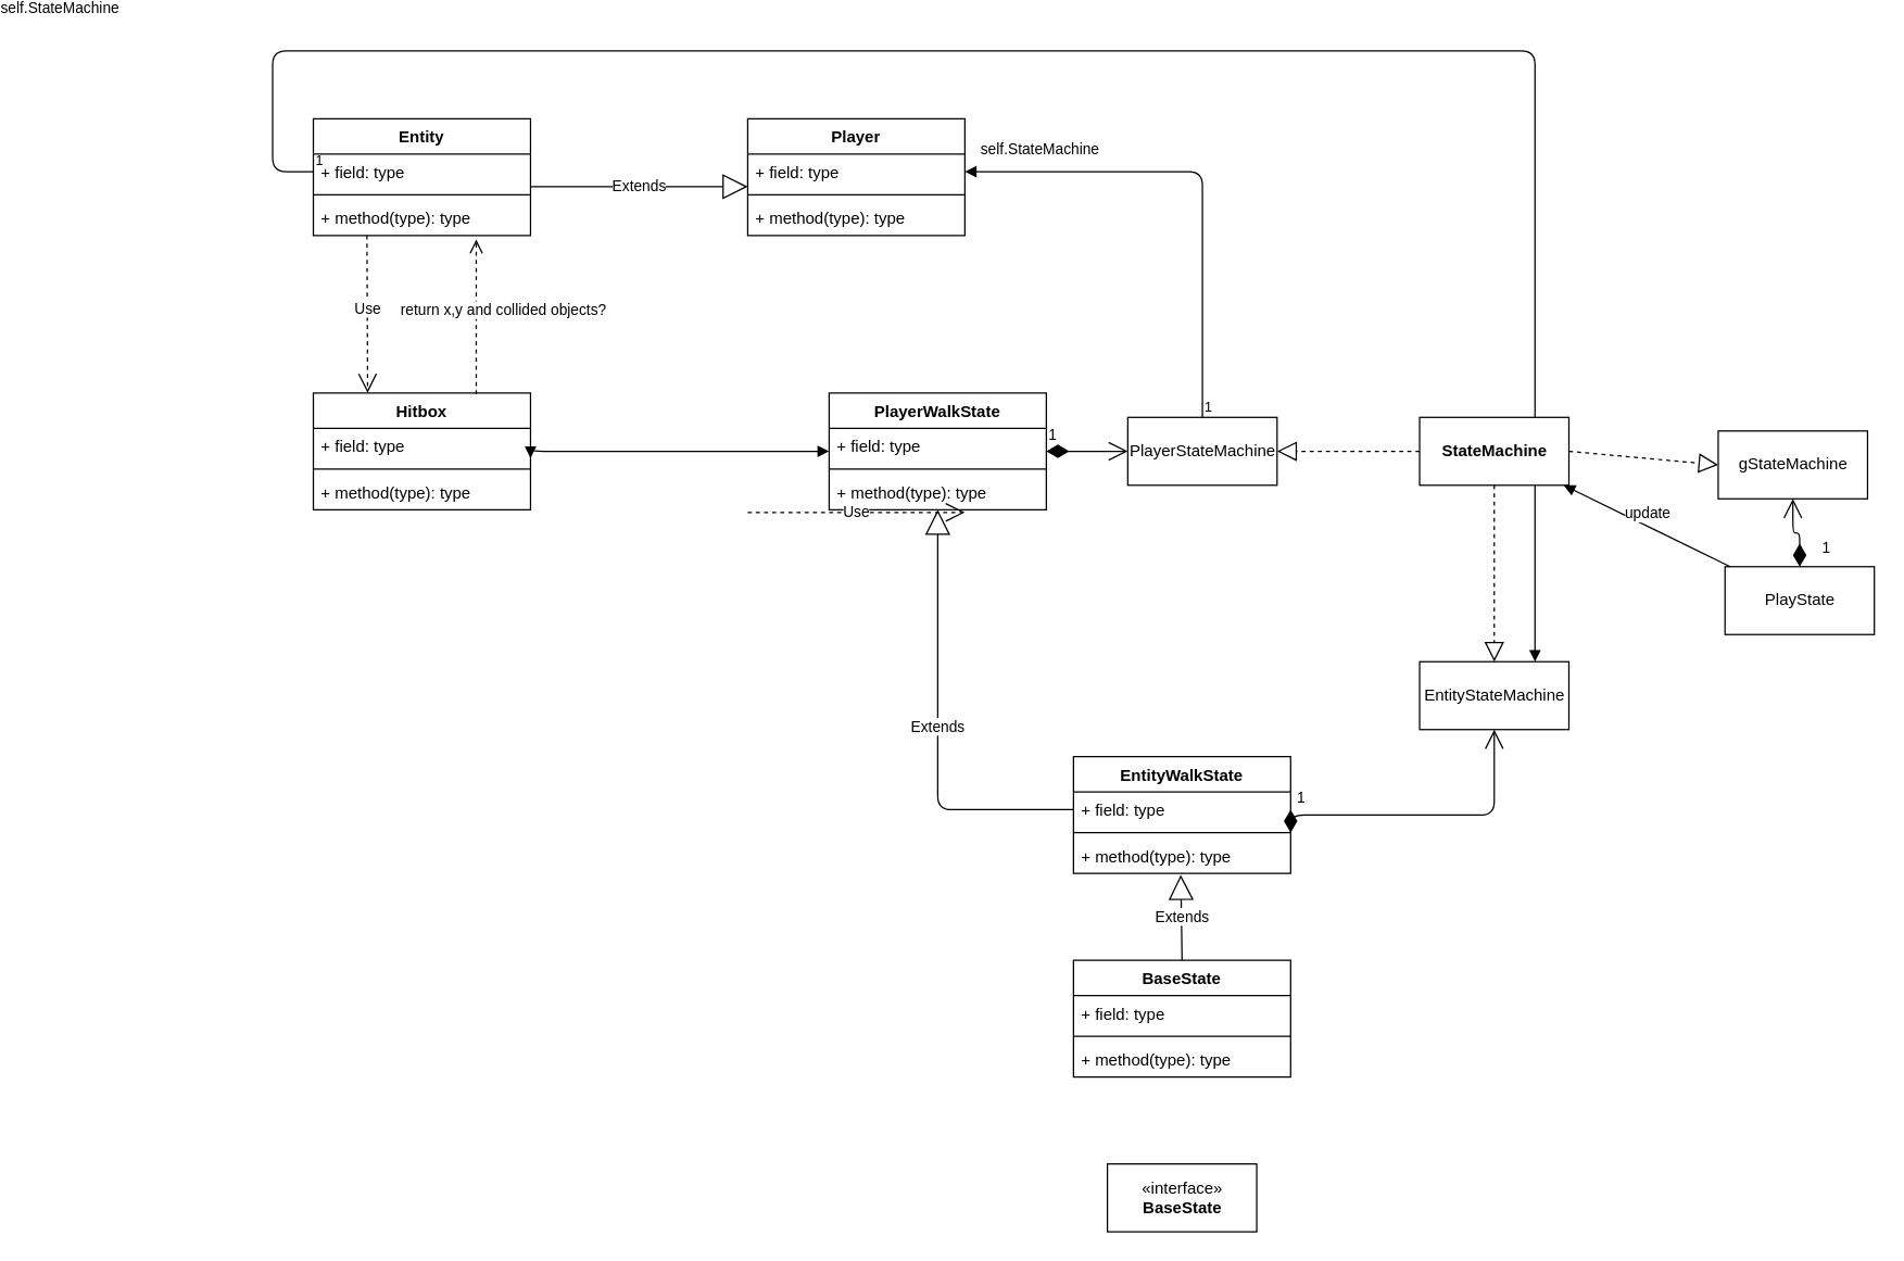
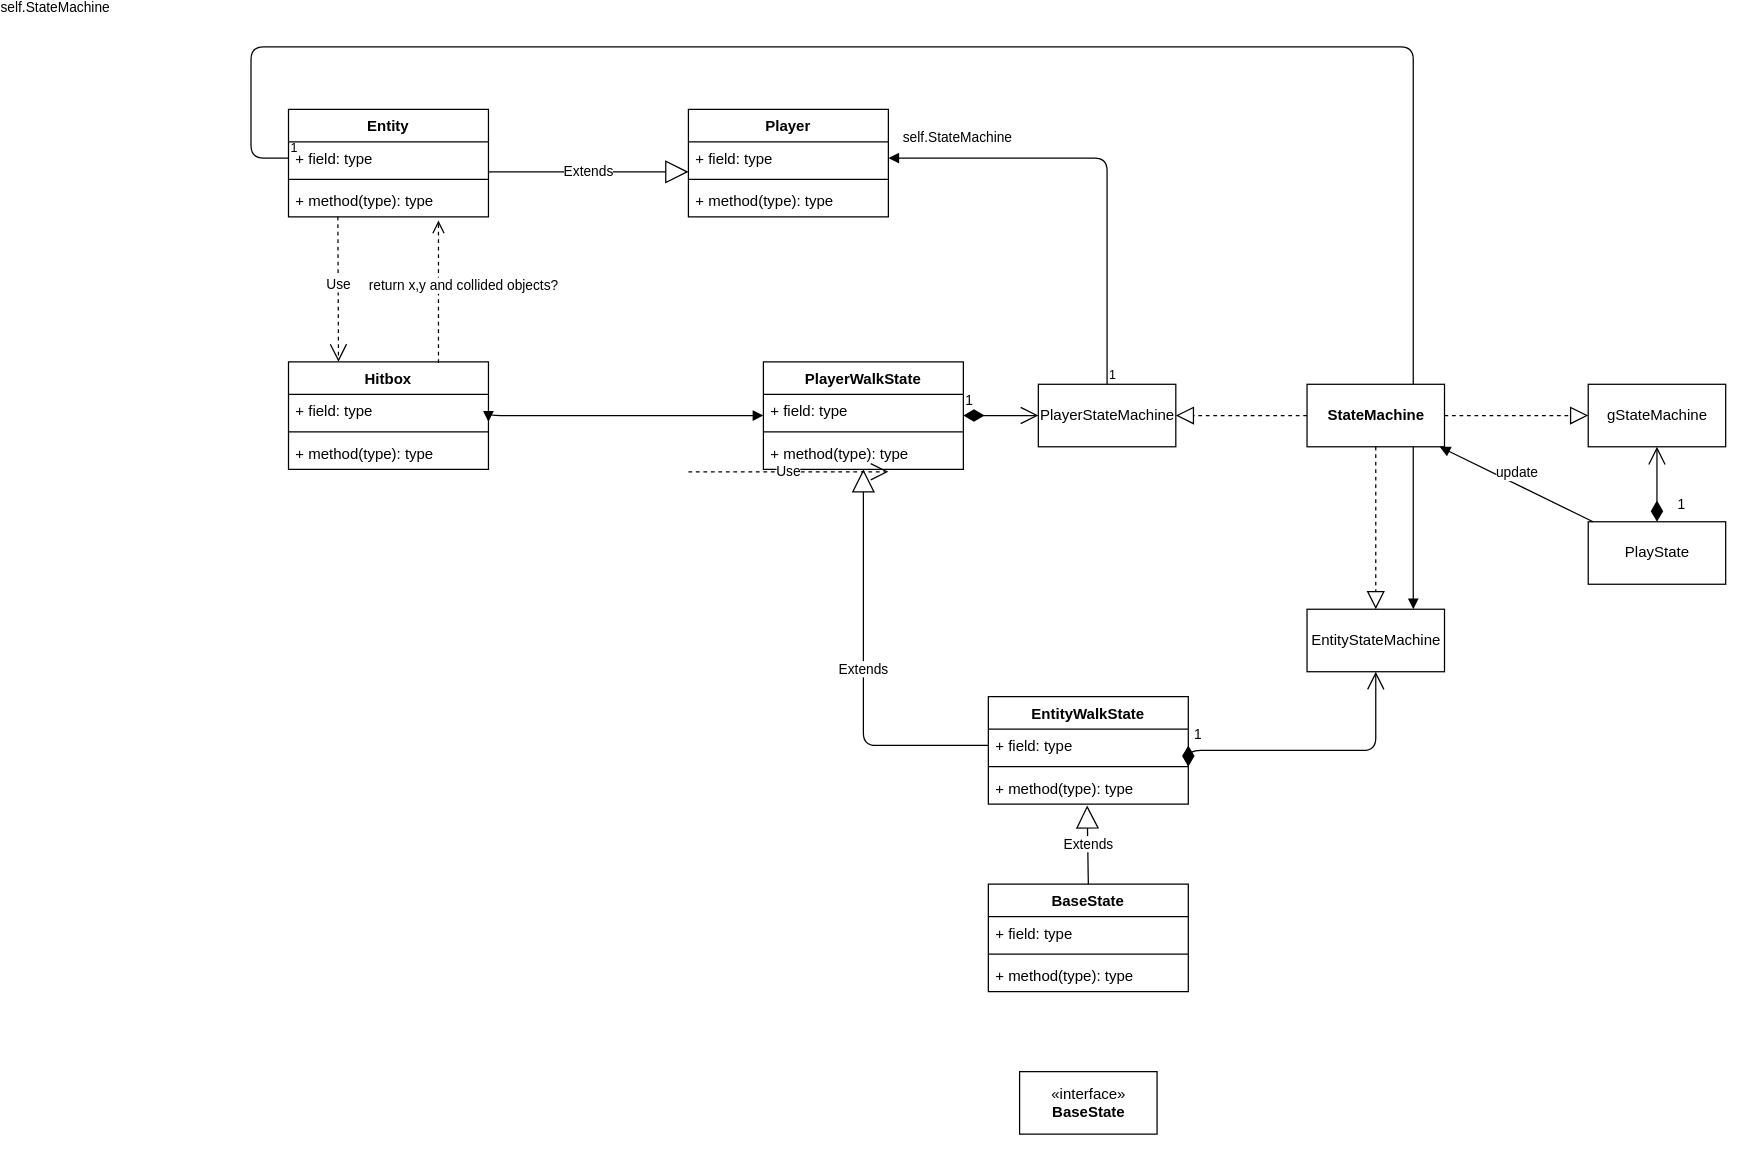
  <mxCell id="0" />
  <mxCell id="1" parent="0" />
  <mxCell id="2" value="self.StateMachine" style="endArrow=block;endFill=1;html=1;edgeStyle=orthogonalEdgeStyle;align=left;verticalAlign=top;" edge="1" parent="1" source="5" target="41"><mxGeometry x="-0.963" y="-104" relative="1" as="geometry"><mxPoint x="300" y="460" as="sourcePoint" /><mxPoint x="460" y="460" as="targetPoint" /><Array as="points"><mxPoint x="20" y="109" /><mxPoint x="20" y="20" /><mxPoint x="950" y="20" /></Array><mxPoint x="-204" y="-29" as="offset" /></mxGeometry></mxCell>
  <mxCell id="3" value="1" style="resizable=0;html=1;align=left;verticalAlign=bottom;labelBackgroundColor=#ffffff;fontSize=10;" connectable="0" vertex="1" parent="2"><mxGeometry x="-1" relative="1" as="geometry" /></mxCell>
  <mxCell id="4" value="Entity" style="swimlane;fontStyle=1;align=center;verticalAlign=top;childLayout=stackLayout;horizontal=1;startSize=26;horizontalStack=0;resizeParent=1;resizeParentMax=0;resizeLast=0;collapsible=1;marginBottom=0;" vertex="1" parent="1"><mxGeometry x="50" y="70" width="160" height="86" as="geometry" /></mxCell>
  <mxCell id="5" value="+ field: type" style="text;strokeColor=none;fillColor=none;align=left;verticalAlign=top;spacingLeft=4;spacingRight=4;overflow=hidden;rotatable=0;points=[[0,0.5],[1,0.5]];portConstraint=eastwest;" vertex="1" parent="4"><mxGeometry y="26" width="160" height="26" as="geometry" /></mxCell>
  <mxCell id="6" value="" style="line;strokeWidth=1;fillColor=none;align=left;verticalAlign=middle;spacingTop=-1;spacingLeft=3;spacingRight=3;rotatable=0;labelPosition=right;points=[];portConstraint=eastwest;" vertex="1" parent="4"><mxGeometry y="52" width="160" height="8" as="geometry" /></mxCell>
  <mxCell id="7" value="+ method(type): type" style="text;strokeColor=none;fillColor=none;align=left;verticalAlign=top;spacingLeft=4;spacingRight=4;overflow=hidden;rotatable=0;points=[[0,0.5],[1,0.5]];portConstraint=eastwest;" vertex="1" parent="4"><mxGeometry y="60" width="160" height="26" as="geometry" /></mxCell>
  <mxCell id="8" value="Player" style="swimlane;fontStyle=1;align=center;verticalAlign=top;childLayout=stackLayout;horizontal=1;startSize=26;horizontalStack=0;resizeParent=1;resizeParentMax=0;resizeLast=0;collapsible=1;marginBottom=0;" vertex="1" parent="1"><mxGeometry x="370" y="70" width="160" height="86" as="geometry" /></mxCell>
  <mxCell id="9" value="+ field: type" style="text;strokeColor=none;fillColor=none;align=left;verticalAlign=top;spacingLeft=4;spacingRight=4;overflow=hidden;rotatable=0;points=[[0,0.5],[1,0.5]];portConstraint=eastwest;" vertex="1" parent="8"><mxGeometry y="26" width="160" height="26" as="geometry" /></mxCell>
  <mxCell id="10" value="" style="line;strokeWidth=1;fillColor=none;align=left;verticalAlign=middle;spacingTop=-1;spacingLeft=3;spacingRight=3;rotatable=0;labelPosition=right;points=[];portConstraint=eastwest;" vertex="1" parent="8"><mxGeometry y="52" width="160" height="8" as="geometry" /></mxCell>
  <mxCell id="11" value="+ method(type): type" style="text;strokeColor=none;fillColor=none;align=left;verticalAlign=top;spacingLeft=4;spacingRight=4;overflow=hidden;rotatable=0;points=[[0,0.5],[1,0.5]];portConstraint=eastwest;" vertex="1" parent="8"><mxGeometry y="60" width="160" height="26" as="geometry" /></mxCell>
  <mxCell id="12" value="Extends" style="endArrow=block;endSize=16;endFill=0;html=1;" edge="1" parent="1"><mxGeometry width="160" relative="1" as="geometry"><mxPoint x="210" y="120" as="sourcePoint" /><mxPoint x="370" y="120" as="targetPoint" /></mxGeometry></mxCell>
  <mxCell id="13" value="Use" style="endArrow=open;endSize=12;dashed=1;html=1;entryX=0.5;entryY=0;entryDx=0;entryDy=0;" edge="1" parent="1"><mxGeometry x="-0.069" width="160" relative="1" as="geometry"><mxPoint x="89.5" y="156" as="sourcePoint" /><mxPoint x="90" y="272" as="targetPoint" /><mxPoint as="offset" /></mxGeometry></mxCell>
  <mxCell id="14" value="Hitbox" style="swimlane;fontStyle=1;align=center;verticalAlign=top;childLayout=stackLayout;horizontal=1;startSize=26;horizontalStack=0;resizeParent=1;resizeParentMax=0;resizeLast=0;collapsible=1;marginBottom=0;" vertex="1" parent="1"><mxGeometry x="50" y="272" width="160" height="86" as="geometry" /></mxCell>
  <mxCell id="15" value="+ field: type" style="text;strokeColor=none;fillColor=none;align=left;verticalAlign=top;spacingLeft=4;spacingRight=4;overflow=hidden;rotatable=0;points=[[0,0.5],[1,0.5]];portConstraint=eastwest;" vertex="1" parent="14"><mxGeometry y="26" width="160" height="26" as="geometry" /></mxCell>
  <mxCell id="16" value="" style="line;strokeWidth=1;fillColor=none;align=left;verticalAlign=middle;spacingTop=-1;spacingLeft=3;spacingRight=3;rotatable=0;labelPosition=right;points=[];portConstraint=eastwest;" vertex="1" parent="14"><mxGeometry y="52" width="160" height="8" as="geometry" /></mxCell>
  <mxCell id="17" value="+ method(type): type" style="text;strokeColor=none;fillColor=none;align=left;verticalAlign=top;spacingLeft=4;spacingRight=4;overflow=hidden;rotatable=0;points=[[0,0.5],[1,0.5]];portConstraint=eastwest;" vertex="1" parent="14"><mxGeometry y="60" width="160" height="26" as="geometry" /></mxCell>
  <mxCell id="18" value="return x,y and collided objects?" style="html=1;verticalAlign=bottom;endArrow=open;dashed=1;endSize=8;" edge="1" parent="1"><mxGeometry x="-0.07" y="-20" relative="1" as="geometry"><mxPoint x="170" y="273" as="sourcePoint" /><mxPoint x="170" y="159" as="targetPoint" /><mxPoint as="offset" /></mxGeometry></mxCell>
  <mxCell id="19" value="&lt;b&gt;StateMachine&lt;/b&gt;" style="html=1;" vertex="1" parent="1"><mxGeometry x="865" y="290" width="110" height="50" as="geometry" /></mxCell>
  <mxCell id="20" value="" style="endArrow=block;startArrow=block;endFill=1;startFill=1;html=1;" edge="1" parent="1"><mxGeometry width="160" relative="1" as="geometry"><mxPoint x="210" y="320" as="sourcePoint" /><mxPoint x="430" y="315" as="targetPoint" /><Array as="points"><mxPoint x="210" y="315" /></Array></mxGeometry></mxCell>
  <mxCell id="21" value="" style="endArrow=block;dashed=1;endFill=0;endSize=12;html=1;exitX=0.5;exitY=1;exitDx=0;exitDy=0;entryX=0.5;entryY=0;entryDx=0;entryDy=0;" edge="1" parent="1" source="19"><mxGeometry width="160" relative="1" as="geometry"><mxPoint x="570" y="380" as="sourcePoint" /><mxPoint x="920" y="470" as="targetPoint" /></mxGeometry></mxCell>
  <mxCell id="22" value="" style="endArrow=block;dashed=1;endFill=0;endSize=12;html=1;exitX=0;exitY=0.5;exitDx=0;exitDy=0;" edge="1" parent="1" source="19" target="40"><mxGeometry width="160" relative="1" as="geometry"><mxPoint x="490" y="310" as="sourcePoint" /><mxPoint x="810" y="304.407" as="targetPoint" /></mxGeometry></mxCell>
  <mxCell id="23" value="Extends" style="endArrow=block;endSize=16;endFill=0;html=1;entryX=0.494;entryY=1.038;entryDx=0;entryDy=0;entryPerimeter=0;exitX=0.5;exitY=0;exitDx=0;exitDy=0;" edge="1" parent="1" source="24" target="31"><mxGeometry width="160" relative="1" as="geometry"><mxPoint x="500" y="660" as="sourcePoint" /><mxPoint x="660" y="660" as="targetPoint" /></mxGeometry></mxCell>
  <mxCell id="24" value="BaseState" style="swimlane;fontStyle=1;align=center;verticalAlign=top;childLayout=stackLayout;horizontal=1;startSize=26;horizontalStack=0;resizeParent=1;resizeParentMax=0;resizeLast=0;collapsible=1;marginBottom=0;" vertex="1" parent="1"><mxGeometry x="610" y="690" width="160" height="86" as="geometry" /></mxCell>
  <mxCell id="25" value="+ field: type" style="text;strokeColor=none;fillColor=none;align=left;verticalAlign=top;spacingLeft=4;spacingRight=4;overflow=hidden;rotatable=0;points=[[0,0.5],[1,0.5]];portConstraint=eastwest;" vertex="1" parent="24"><mxGeometry y="26" width="160" height="26" as="geometry" /></mxCell>
  <mxCell id="26" value="" style="line;strokeWidth=1;fillColor=none;align=left;verticalAlign=middle;spacingTop=-1;spacingLeft=3;spacingRight=3;rotatable=0;labelPosition=right;points=[];portConstraint=eastwest;" vertex="1" parent="24"><mxGeometry y="52" width="160" height="8" as="geometry" /></mxCell>
  <mxCell id="27" value="+ method(type): type" style="text;strokeColor=none;fillColor=none;align=left;verticalAlign=top;spacingLeft=4;spacingRight=4;overflow=hidden;rotatable=0;points=[[0,0.5],[1,0.5]];portConstraint=eastwest;" vertex="1" parent="24"><mxGeometry y="60" width="160" height="26" as="geometry" /></mxCell>
  <mxCell id="28" value="EntityWalkState" style="swimlane;fontStyle=1;align=center;verticalAlign=top;childLayout=stackLayout;horizontal=1;startSize=26;horizontalStack=0;resizeParent=1;resizeParentMax=0;resizeLast=0;collapsible=1;marginBottom=0;" vertex="1" parent="1"><mxGeometry x="610" y="540" width="160" height="86" as="geometry" /></mxCell>
  <mxCell id="29" value="+ field: type" style="text;strokeColor=none;fillColor=none;align=left;verticalAlign=top;spacingLeft=4;spacingRight=4;overflow=hidden;rotatable=0;points=[[0,0.5],[1,0.5]];portConstraint=eastwest;" vertex="1" parent="28"><mxGeometry y="26" width="160" height="26" as="geometry" /></mxCell>
  <mxCell id="30" value="" style="line;strokeWidth=1;fillColor=none;align=left;verticalAlign=middle;spacingTop=-1;spacingLeft=3;spacingRight=3;rotatable=0;labelPosition=right;points=[];portConstraint=eastwest;" vertex="1" parent="28"><mxGeometry y="52" width="160" height="8" as="geometry" /></mxCell>
  <mxCell id="31" value="+ method(type): type" style="text;strokeColor=none;fillColor=none;align=left;verticalAlign=top;spacingLeft=4;spacingRight=4;overflow=hidden;rotatable=0;points=[[0,0.5],[1,0.5]];portConstraint=eastwest;" vertex="1" parent="28"><mxGeometry y="60" width="160" height="26" as="geometry" /></mxCell>
  <mxCell id="32" value="Extends" style="endArrow=block;endSize=16;endFill=0;html=1;exitX=0;exitY=0.5;exitDx=0;exitDy=0;" edge="1" parent="1" source="29" target="33"><mxGeometry width="160" relative="1" as="geometry"><mxPoint x="510" y="583" as="sourcePoint" /><mxPoint x="520" y="650" as="targetPoint" /><Array as="points"><mxPoint x="510" y="579" /></Array></mxGeometry></mxCell>
  <mxCell id="33" value="PlayerWalkState" style="swimlane;fontStyle=1;align=center;verticalAlign=top;childLayout=stackLayout;horizontal=1;startSize=26;horizontalStack=0;resizeParent=1;resizeParentMax=0;resizeLast=0;collapsible=1;marginBottom=0;" vertex="1" parent="1"><mxGeometry x="430" y="272" width="160" height="86" as="geometry" /></mxCell>
  <mxCell id="34" value="+ field: type" style="text;strokeColor=none;fillColor=none;align=left;verticalAlign=top;spacingLeft=4;spacingRight=4;overflow=hidden;rotatable=0;points=[[0,0.5],[1,0.5]];portConstraint=eastwest;" vertex="1" parent="33"><mxGeometry y="26" width="160" height="26" as="geometry" /></mxCell>
  <mxCell id="35" value="" style="line;strokeWidth=1;fillColor=none;align=left;verticalAlign=middle;spacingTop=-1;spacingLeft=3;spacingRight=3;rotatable=0;labelPosition=right;points=[];portConstraint=eastwest;" vertex="1" parent="33"><mxGeometry y="52" width="160" height="8" as="geometry" /></mxCell>
  <mxCell id="36" value="+ method(type): type" style="text;strokeColor=none;fillColor=none;align=left;verticalAlign=top;spacingLeft=4;spacingRight=4;overflow=hidden;rotatable=0;points=[[0,0.5],[1,0.5]];portConstraint=eastwest;" vertex="1" parent="33"><mxGeometry y="60" width="160" height="26" as="geometry" /></mxCell>
  <mxCell id="37" value="1" style="endArrow=open;html=1;endSize=12;startArrow=diamondThin;startSize=14;startFill=1;edgeStyle=orthogonalEdgeStyle;align=left;verticalAlign=bottom;" edge="1" parent="1" source="33"><mxGeometry x="-1" y="3" relative="1" as="geometry"><mxPoint x="610" y="480" as="sourcePoint" /><mxPoint x="650" y="315" as="targetPoint" /></mxGeometry></mxCell>
  <mxCell id="38" value="1" style="endArrow=open;html=1;endSize=12;startArrow=diamondThin;startSize=14;startFill=1;edgeStyle=orthogonalEdgeStyle;align=left;verticalAlign=bottom;exitX=1;exitY=0.5;exitDx=0;exitDy=0;entryX=0.5;entryY=1;entryDx=0;entryDy=0;" edge="1" parent="1" source="29" target="41"><mxGeometry x="-1" y="3" relative="1" as="geometry"><mxPoint x="420" y="510" as="sourcePoint" /><mxPoint x="920" y="556" as="targetPoint" /><Array as="points"><mxPoint x="770" y="583" /><mxPoint x="920" y="583" /></Array></mxGeometry></mxCell>
  <mxCell id="39" value="«interface»&lt;br&gt;&lt;b&gt;BaseState&lt;/b&gt;" style="html=1;" vertex="1" parent="1"><mxGeometry x="635" y="840" width="110" height="50" as="geometry" /></mxCell>
  <mxCell id="40" value="PlayerStateMachine" style="html=1;" vertex="1" parent="1"><mxGeometry x="650" y="290" width="110" height="50" as="geometry" /></mxCell>
  <mxCell id="41" value="EntityStateMachine" style="html=1;" vertex="1" parent="1"><mxGeometry x="865" y="470" width="110" height="50" as="geometry" /></mxCell>
  <mxCell id="42" value="self.StateMachine" style="endArrow=block;endFill=1;html=1;edgeStyle=orthogonalEdgeStyle;align=left;verticalAlign=top;exitX=0.5;exitY=0;exitDx=0;exitDy=0;" edge="1" parent="1" source="40" target="9"><mxGeometry x="0.944" y="-29" relative="1" as="geometry"><mxPoint x="730" y="210" as="sourcePoint" /><mxPoint x="800" y="240" as="targetPoint" /><mxPoint as="offset" /></mxGeometry></mxCell>
  <mxCell id="43" value="1" style="resizable=0;html=1;align=left;verticalAlign=bottom;labelBackgroundColor=#ffffff;fontSize=10;" connectable="0" vertex="1" parent="42"><mxGeometry x="-1" relative="1" as="geometry" /></mxCell>
- <mxCell id="44" value="gStateMachine" style="html=1;" vertex="1" parent="1"><mxGeometry x="1085" y="300" width="110" height="50" as="geometry" /></mxCell>
+ <mxCell id="44" value="gStateMachine" style="html=1;" vertex="1" parent="1"><mxGeometry x="1090" y="290" width="110" height="50" as="geometry" /></mxCell>
  <mxCell id="45" value="" style="endArrow=block;dashed=1;endFill=0;endSize=12;html=1;exitX=1;exitY=0.5;exitDx=0;exitDy=0;entryX=0;entryY=0.5;entryDx=0;entryDy=0;" edge="1" parent="1" source="19" target="44"><mxGeometry width="160" relative="1" as="geometry"><mxPoint x="1070" y="490" as="sourcePoint" /><mxPoint x="1230" y="490" as="targetPoint" /></mxGeometry></mxCell>
  <mxCell id="46" value="PlayState" style="html=1;" vertex="1" parent="1"><mxGeometry x="1090" y="400" width="110" height="50" as="geometry" /></mxCell>
  <mxCell id="47" value="Use" style="endArrow=open;endSize=12;dashed=1;html=1;" edge="1" parent="1"><mxGeometry width="160" relative="1" as="geometry"><mxPoint x="370" y="360" as="sourcePoint" /><mxPoint x="530" y="360" as="targetPoint" /></mxGeometry></mxCell>
  <mxCell id="48" value="1" style="endArrow=open;html=1;endSize=12;startArrow=diamondThin;startSize=14;startFill=1;edgeStyle=orthogonalEdgeStyle;align=left;verticalAlign=bottom;" edge="1" parent="1" source="46" target="44"><mxGeometry x="-0.818" y="-15" relative="1" as="geometry"><mxPoint x="1060" y="540" as="sourcePoint" /><mxPoint x="1220" y="540" as="targetPoint" /><mxPoint as="offset" /></mxGeometry></mxCell>
  <mxCell id="49" value="update" style="html=1;verticalAlign=bottom;endArrow=block;" edge="1" parent="1" source="46" target="19"><mxGeometry width="80" relative="1" as="geometry"><mxPoint x="1000" y="430" as="sourcePoint" /><mxPoint x="1080" y="430" as="targetPoint" /></mxGeometry></mxCell>
